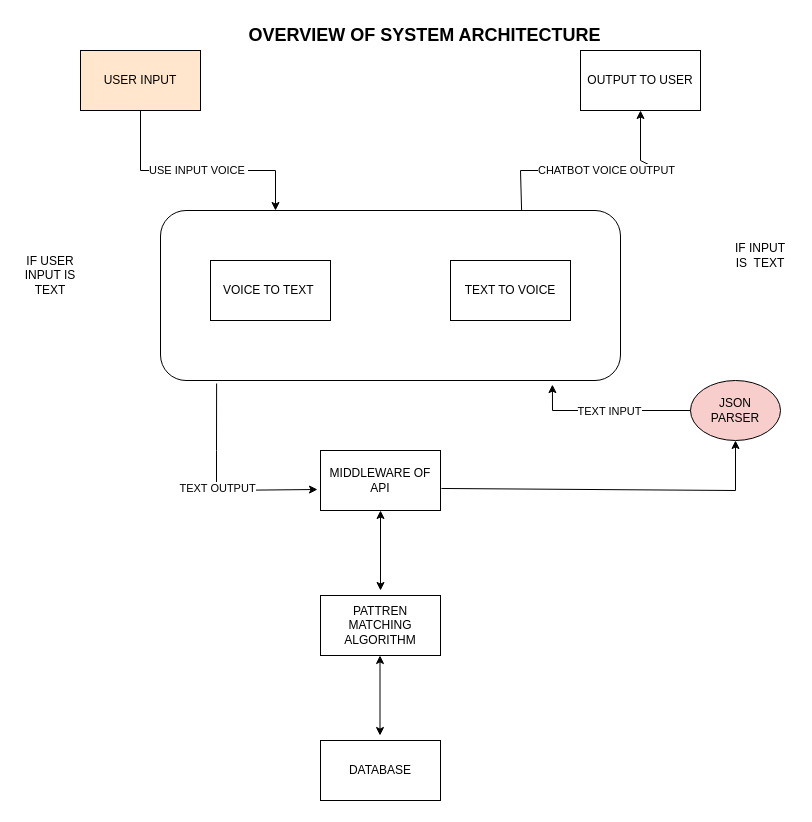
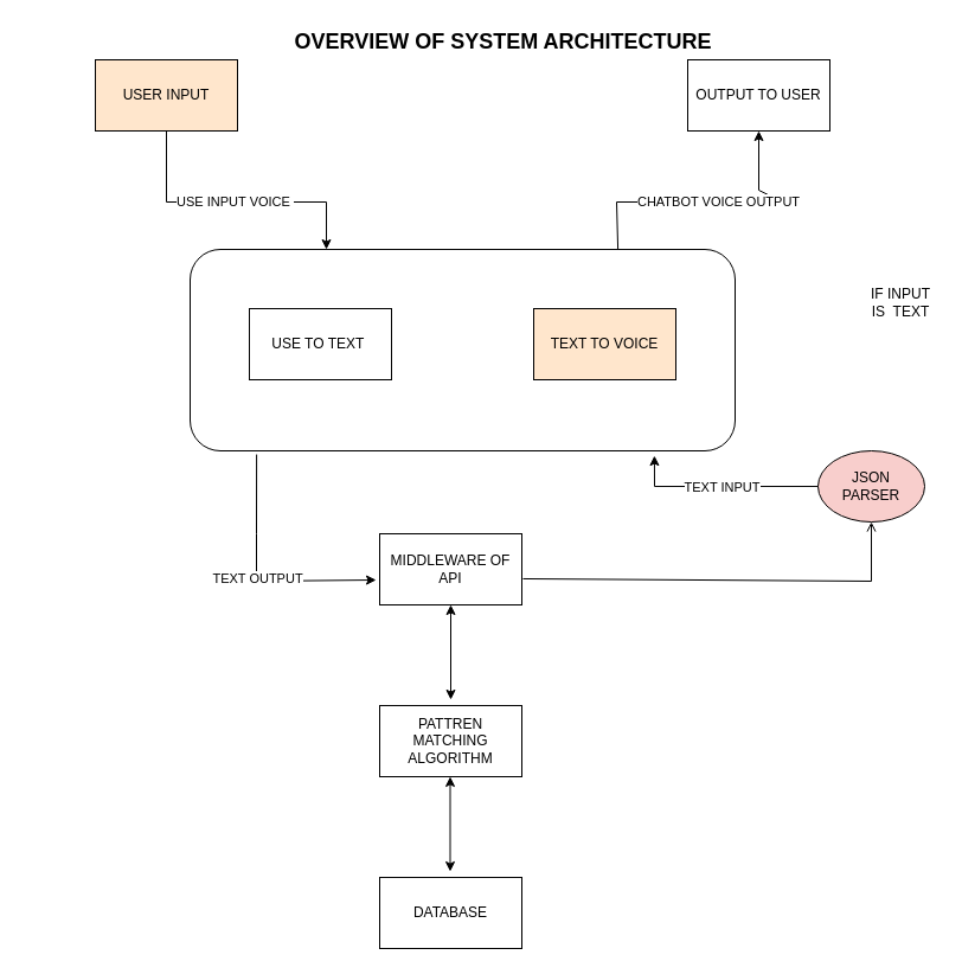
  <mxCell id="0" />
  <mxCell id="1" parent="0" />
  <mxCell id="2" value="USER INPUT" style="rounded=0;whiteSpace=wrap;html=1;fillColor=#ffe6cc;" parent="1" vertex="1"><mxGeometry x="80" y="50" width="120" height="60" as="geometry" /></mxCell>
  <mxCell id="3" value="OUTPUT TO USER" style="rounded=0;whiteSpace=wrap;html=1;" parent="1" vertex="1"><mxGeometry x="580" y="50" width="120" height="60" as="geometry" /></mxCell>
  <mxCell id="4" value="" style="rounded=1;whiteSpace=wrap;html=1;" parent="1" vertex="1"><mxGeometry x="160" y="210" width="460" height="170" as="geometry" /></mxCell>
- <mxCell id="5" value="VOICE TO TEXT&amp;nbsp;" style="rounded=0;whiteSpace=wrap;html=1;" parent="1" vertex="1"><mxGeometry x="210" y="260" width="120" height="60" as="geometry" /></mxCell>
- <mxCell id="6" value="TEXT TO VOICE" style="rounded=0;whiteSpace=wrap;html=1;" parent="1" vertex="1"><mxGeometry x="450" y="260" width="120" height="60" as="geometry" /></mxCell>
+ <mxCell id="5" value="USE TO TEXT&amp;nbsp;" style="rounded=0;whiteSpace=wrap;html=1;" parent="1" vertex="1"><mxGeometry x="210" y="260" width="120" height="60" as="geometry" /></mxCell>
+ <mxCell id="6" value="TEXT TO VOICE" style="rounded=0;whiteSpace=wrap;html=1;fillColor=#ffe6cc;" parent="1" vertex="1"><mxGeometry x="450" y="260" width="120" height="60" as="geometry" /></mxCell>
  <mxCell id="7" value="MIDDLEWARE OF API" style="rounded=0;whiteSpace=wrap;html=1;" parent="1" vertex="1"><mxGeometry x="320" y="450" width="120" height="60" as="geometry" /></mxCell>
  <mxCell id="8" value="PATTREN MATCHING ALGORITHM" style="rounded=0;whiteSpace=wrap;html=1;" parent="1" vertex="1"><mxGeometry x="320" y="595" width="120" height="60" as="geometry" /></mxCell>
  <mxCell id="9" value="DATABASE" style="rounded=0;whiteSpace=wrap;html=1;" parent="1" vertex="1"><mxGeometry x="320" y="740" width="120" height="60" as="geometry" /></mxCell>
  <mxCell id="10" value="USE INPUT VOICE&amp;nbsp;" style="endArrow=classic;html=1;rounded=0;exitX=0.5;exitY=1;exitDx=0;exitDy=0;entryX=0.25;entryY=0;entryDx=0;entryDy=0;" parent="1" source="2" target="4" edge="1"><mxGeometry relative="1" as="geometry"><mxPoint x="450" y="170" as="sourcePoint" /><mxPoint x="610" y="170" as="targetPoint" /><Array as="points"><mxPoint x="140" y="170" /><mxPoint x="275" y="170" /></Array></mxGeometry></mxCell>
  <mxCell id="11" value="CHATBOT VOICE OUTPUT" style="endArrow=classic;html=1;rounded=0;exitX=0.785;exitY=0;exitDx=0;exitDy=0;exitPerimeter=0;entryX=0.5;entryY=1;entryDx=0;entryDy=0;" parent="1" source="4" target="3" edge="1"><mxGeometry x="0.0" relative="1" as="geometry"><mxPoint x="520" y="170" as="sourcePoint" /><mxPoint x="620" y="170" as="targetPoint" /><Array as="points"><mxPoint x="520" y="170" /><mxPoint x="660" y="170" /><mxPoint x="640" y="160" /></Array><mxPoint as="offset" /></mxGeometry></mxCell>
  <mxCell id="12" value="JSON&lt;br&gt;PARSER" style="ellipse;whiteSpace=wrap;html=1;fillColor=#f8cecc;" parent="1" vertex="1"><mxGeometry x="690" y="380" width="90" height="60" as="geometry" /></mxCell>
  <mxCell id="13" value="" style="endArrow=classic;html=1;rounded=0;exitX=0.122;exitY=1.018;exitDx=0;exitDy=0;exitPerimeter=0;entryX=-0.025;entryY=0.65;entryDx=0;entryDy=0;entryPerimeter=0;" parent="1" source="4" target="7" edge="1"><mxGeometry relative="1" as="geometry"><mxPoint x="420" y="470" as="sourcePoint" /><mxPoint x="320" y="480" as="targetPoint" /><Array as="points"><mxPoint x="216" y="450" /><mxPoint x="216" y="490" /></Array></mxGeometry></mxCell>
  <mxCell id="14" value="TEXT OUTPUT" style="edgeLabel;resizable=0;html=1;align=center;verticalAlign=middle;" parent="13" connectable="0" vertex="1"><mxGeometry relative="1" as="geometry" /></mxCell>
  <mxCell id="15" value="" style="endArrow=classic;html=1;rounded=0;exitX=0;exitY=0.5;exitDx=0;exitDy=0;entryX=0.852;entryY=1.024;entryDx=0;entryDy=0;entryPerimeter=0;" parent="1" source="12" target="4" edge="1"><mxGeometry relative="1" as="geometry"><mxPoint x="760" y="410" as="sourcePoint" /><mxPoint x="540" y="410" as="targetPoint" /><Array as="points"><mxPoint x="552" y="410" /></Array></mxGeometry></mxCell>
  <mxCell id="16" value="TEXT INPUT" style="edgeLabel;resizable=0;html=1;align=center;verticalAlign=middle;" parent="15" connectable="0" vertex="1"><mxGeometry relative="1" as="geometry" /></mxCell>
- <mxCell id="17" value="" style="endArrow=classic;html=1;rounded=0;exitX=1.008;exitY=0.633;exitDx=0;exitDy=0;entryX=0.5;entryY=1;entryDx=0;entryDy=0;exitPerimeter=0;" parent="1" source="7" target="12" edge="1"><mxGeometry width="50" height="50" relative="1" as="geometry"><mxPoint x="450" y="450" as="sourcePoint" /><mxPoint x="830" y="490" as="targetPoint" /><Array as="points"><mxPoint x="735" y="490" /></Array></mxGeometry></mxCell>
+ <mxCell id="17" value="" style="endArrow=open;html=1;rounded=0;exitX=1.008;exitY=0.633;exitDx=0;exitDy=0;entryX=0.5;entryY=1;entryDx=0;entryDy=0;exitPerimeter=0;" parent="1" source="7" target="12" edge="1"><mxGeometry width="50" height="50" relative="1" as="geometry"><mxPoint x="450" y="450" as="sourcePoint" /><mxPoint x="830" y="490" as="targetPoint" /><Array as="points"><mxPoint x="735" y="490" /></Array></mxGeometry></mxCell>
  <mxCell id="18" value="" style="endArrow=classic;startArrow=classic;html=1;rounded=0;entryX=0.5;entryY=1;entryDx=0;entryDy=0;" parent="1" target="7" edge="1"><mxGeometry width="50" height="50" relative="1" as="geometry"><mxPoint x="380" y="590" as="sourcePoint" /><mxPoint x="390" y="520" as="targetPoint" /></mxGeometry></mxCell>
  <mxCell id="19" value="" style="endArrow=classic;startArrow=classic;html=1;rounded=0;entryX=0.5;entryY=1;entryDx=0;entryDy=0;" parent="1" edge="1"><mxGeometry width="50" height="50" relative="1" as="geometry"><mxPoint x="379.5" y="735" as="sourcePoint" /><mxPoint x="379.5" y="655" as="targetPoint" /></mxGeometry></mxCell>
- <mxCell id="20" value="IF USER INPUT IS TEXT" style="text;html=1;strokeColor=none;fillColor=none;align=center;verticalAlign=middle;whiteSpace=wrap;rounded=0;" parent="1" vertex="1"><mxGeometry x="20" y="260" width="60" height="30" as="geometry" /></mxCell>
  <mxCell id="21" value="IF INPUT IS&amp;nbsp; TEXT" style="text;html=1;strokeColor=none;fillColor=none;align=center;verticalAlign=middle;whiteSpace=wrap;rounded=0;" parent="1" vertex="1"><mxGeometry x="730" y="240" width="60" height="30" as="geometry" /></mxCell>
  <mxCell id="22" value="&lt;b&gt;&lt;font style=&quot;font-size: 18px;&quot;&gt;OVERVIEW OF SYSTEM ARCHITECTURE&lt;/font&gt;&lt;/b&gt;" style="text;html=1;strokeColor=none;fillColor=none;align=center;verticalAlign=middle;whiteSpace=wrap;rounded=0;" parent="1" vertex="1"><mxGeometry x="180" y="20" width="489" height="30" as="geometry" /></mxCell>
